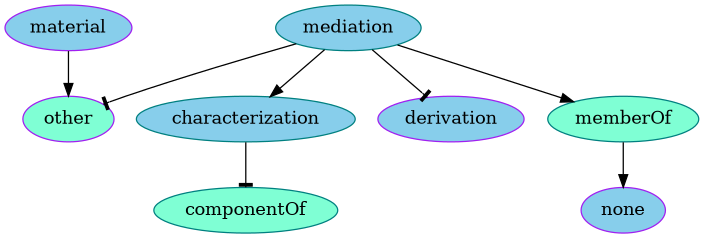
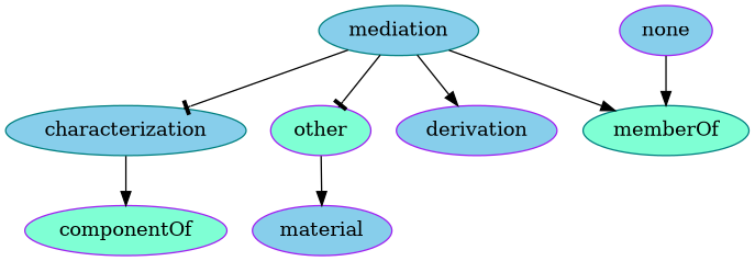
  strict digraph {
    node [color=purple fillcolor=skyblue style=filled]
    edge [arrowhead=normal]
    mediation [color=teal]
    characterization [color=teal]
    other [fillcolor=aquamarine]
    derivation
    memberOf [color=teal fillcolor=aquamarine]
-   componentOf [color=teal fillcolor=aquamarine]
+   componentOf [fillcolor=aquamarine]
    material
    none
-   mediation -> characterization
+   mediation -> characterization [arrowhead=tee]
    mediation -> other [arrowhead=tee]
-   mediation -> derivation [arrowhead=tee]
+   mediation -> derivation
    mediation -> memberOf
-   characterization -> componentOf [arrowhead=tee]
-   material -> other
-   memberOf -> none
+   characterization -> componentOf
+   other -> material
+   none -> memberOf
  }
